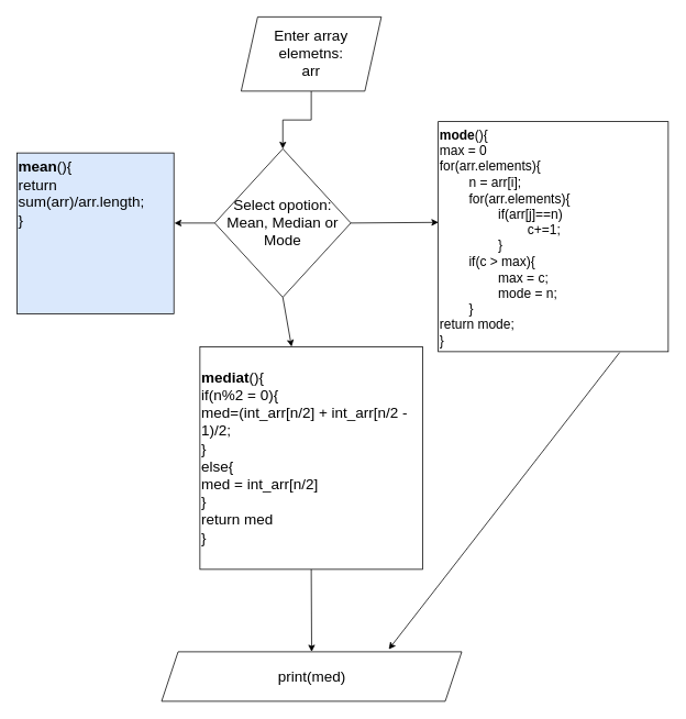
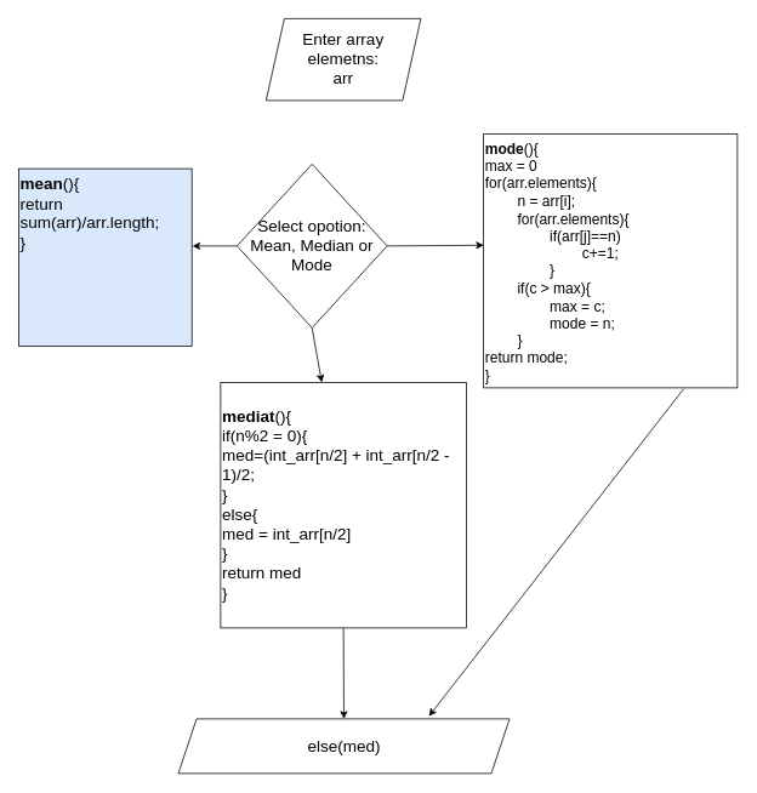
  <mxCell id="0" />
  <mxCell id="1" parent="0" />
- <mxCell id="2" style="edgeStyle=orthogonalEdgeStyle;rounded=0;orthogonalLoop=1;jettySize=auto;html=1;exitX=0.5;exitY=1;exitDx=0;exitDy=0;entryX=0.5;entryY=0;entryDx=0;entryDy=0;fontSize=18;" edge="1" parent="1" source="3" target="4"><mxGeometry relative="1" as="geometry" /></mxCell>
  <mxCell id="3" value="Enter array elemetns:&lt;br style=&quot;font-size: 18px;&quot;&gt;arr" style="shape=parallelogram;perimeter=parallelogramPerimeter;whiteSpace=wrap;html=1;fixedSize=1;fontSize=18;" vertex="1" parent="1"><mxGeometry x="292" y="20" width="170" height="90" as="geometry" /></mxCell>
  <mxCell id="4" value="Select opotion:&lt;br style=&quot;font-size: 18px;&quot;&gt;Mean, Median or Mode" style="rhombus;whiteSpace=wrap;html=1;fontSize=18;" vertex="1" parent="1"><mxGeometry x="260" y="180" width="165" height="180" as="geometry" /></mxCell>
  <mxCell id="5" value="&lt;b style=&quot;font-size: 18px;&quot;&gt;mean&lt;/b&gt;(){&lt;br style=&quot;font-size: 18px;&quot;&gt;return sum(arr)/arr.length;&lt;br style=&quot;font-size: 18px;&quot;&gt;}" style="whiteSpace=wrap;html=1;aspect=fixed;fontSize=18;align=left;verticalAlign=top;fillColor=#dae8fc;" vertex="1" parent="1"><mxGeometry x="20" y="185" width="190.42" height="195" as="geometry" /></mxCell>
  <mxCell id="6" value="&lt;b style=&quot;font-size: 16px;&quot;&gt;mode&lt;/b&gt;(){&lt;br style=&quot;font-size: 16px;&quot;&gt;max = 0&lt;br style=&quot;font-size: 16px;&quot;&gt;for(arr.elements){&lt;br style=&quot;font-size: 16px;&quot;&gt;&lt;span style=&quot;white-space: pre; font-size: 16px;&quot;&gt;&#09;&lt;/span&gt;n = arr[i];&lt;br style=&quot;font-size: 16px;&quot;&gt;&lt;span style=&quot;white-space: pre; font-size: 16px;&quot;&gt;&#09;&lt;/span&gt;for(arr.elements){&lt;br style=&quot;font-size: 16px;&quot;&gt;&lt;span style=&quot;white-space: pre; font-size: 16px;&quot;&gt;&#09;&lt;span style=&quot;white-space: pre; font-size: 16px;&quot;&gt;&#09;&lt;/span&gt;i&lt;/span&gt;f(arr[j]==n)&lt;br style=&quot;font-size: 16px;&quot;&gt;&lt;span style=&quot;white-space: pre; font-size: 16px;&quot;&gt;&#09;&lt;/span&gt;&lt;span style=&quot;white-space: pre; font-size: 16px;&quot;&gt;&#09;&lt;/span&gt;&lt;span style=&quot;white-space: pre; font-size: 16px;&quot;&gt;&#09;&lt;/span&gt;c+=1;&lt;br style=&quot;font-size: 16px;&quot;&gt;&lt;span style=&quot;white-space: pre; font-size: 16px;&quot;&gt;&#09;&lt;span style=&quot;white-space: pre; font-size: 16px;&quot;&gt;&#09;&lt;/span&gt;&lt;/span&gt;}&lt;br style=&quot;font-size: 16px;&quot;&gt;&lt;span style=&quot;white-space: pre; font-size: 16px;&quot;&gt;&#09;&lt;/span&gt;if(c &amp;gt; max){&lt;br style=&quot;font-size: 16px;&quot;&gt;&lt;span style=&quot;white-space: pre; font-size: 16px;&quot;&gt;&#09;&lt;/span&gt;&lt;span style=&quot;white-space: pre; font-size: 16px;&quot;&gt;&#09;&lt;/span&gt;max = c;&lt;br style=&quot;font-size: 16px;&quot;&gt;&lt;span style=&quot;white-space: pre; font-size: 16px;&quot;&gt;&#09;&lt;/span&gt;&lt;span style=&quot;white-space: pre; font-size: 16px;&quot;&gt;&#09;&lt;/span&gt;mode = n;&lt;br style=&quot;font-size: 16px;&quot;&gt;&lt;span style=&quot;white-space: pre; font-size: 16px;&quot;&gt;&#09;&lt;/span&gt;}&lt;br style=&quot;font-size: 16px;&quot;&gt;return mode;&lt;br style=&quot;font-size: 16px;&quot;&gt;}" style="whiteSpace=wrap;html=1;aspect=fixed;fontSize=16;align=left;verticalAlign=top;" vertex="1" parent="1"><mxGeometry x="531" y="147" width="279" height="279" as="geometry" /></mxCell>
  <mxCell id="7" value="" style="endArrow=classic;html=1;rounded=0;fontSize=18;exitX=0;exitY=0.5;exitDx=0;exitDy=0;" edge="1" parent="1" source="4"><mxGeometry width="50" height="50" relative="1" as="geometry"><mxPoint x="295" y="268" as="sourcePoint" /><mxPoint x="211" y="270" as="targetPoint" /></mxGeometry></mxCell>
  <mxCell id="8" value="" style="endArrow=classic;html=1;rounded=0;fontSize=18;entryX=0.001;entryY=0.438;entryDx=0;entryDy=0;entryPerimeter=0;exitX=1;exitY=0.5;exitDx=0;exitDy=0;" edge="1" parent="1" source="4" target="6"><mxGeometry width="50" height="50" relative="1" as="geometry"><mxPoint x="361" y="310" as="sourcePoint" /><mxPoint x="411" y="260" as="targetPoint" /></mxGeometry></mxCell>
  <mxCell id="9" value="&lt;b style=&quot;font-size: 18px;&quot;&gt;mediat&lt;/b&gt;(){&lt;br style=&quot;font-size: 18px;&quot;&gt;if(n%2 = 0){&lt;br style=&quot;font-size: 18px;&quot;&gt;med=(int_arr[n/2] + int_arr[n/2 - 1)/2;&lt;br style=&quot;font-size: 18px;&quot;&gt;}&lt;br style=&quot;font-size: 18px;&quot;&gt;else{&lt;br style=&quot;font-size: 18px;&quot;&gt;med = int_arr[n/2]&lt;br style=&quot;font-size: 18px;&quot;&gt;}&lt;br style=&quot;font-size: 18px;&quot;&gt;return med&lt;br style=&quot;font-size: 18px;&quot;&gt;}" style="whiteSpace=wrap;html=1;aspect=fixed;fontSize=18;align=left;" vertex="1" parent="1"><mxGeometry x="242" y="420" width="270" height="270" as="geometry" /></mxCell>
  <mxCell id="10" value="" style="endArrow=classic;html=1;rounded=0;fontSize=18;exitX=0.5;exitY=1;exitDx=0;exitDy=0;" edge="1" parent="1" source="4" target="9"><mxGeometry width="50" height="50" relative="1" as="geometry"><mxPoint x="1091" y="530" as="sourcePoint" /><mxPoint x="1141" y="480" as="targetPoint" /></mxGeometry></mxCell>
- <mxCell id="11" value="print(med)" style="shape=parallelogram;perimeter=parallelogramPerimeter;whiteSpace=wrap;html=1;fixedSize=1;fontSize=18;" vertex="1" parent="1"><mxGeometry x="195.5" y="790" width="364" height="60" as="geometry" /></mxCell>
+ <mxCell id="11" value="else(med)" style="shape=parallelogram;perimeter=parallelogramPerimeter;whiteSpace=wrap;html=1;fixedSize=1;fontSize=18;" vertex="1" parent="1"><mxGeometry x="195.5" y="790" width="364" height="60" as="geometry" /></mxCell>
  <mxCell id="12" value="" style="endArrow=classic;html=1;rounded=0;fontSize=18;" edge="1" parent="1"><mxGeometry width="50" height="50" relative="1" as="geometry"><mxPoint x="751" y="427" as="sourcePoint" /><mxPoint x="471" y="787" as="targetPoint" /></mxGeometry></mxCell>
  <mxCell id="13" value="" style="endArrow=classic;html=1;rounded=0;fontSize=18;entryX=0.5;entryY=0;entryDx=0;entryDy=0;exitX=0.5;exitY=1;exitDx=0;exitDy=0;" edge="1" parent="1" source="9" target="11"><mxGeometry width="50" height="50" relative="1" as="geometry"><mxPoint x="378" y="700" as="sourcePoint" /><mxPoint x="421" y="650" as="targetPoint" /></mxGeometry></mxCell>
